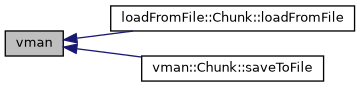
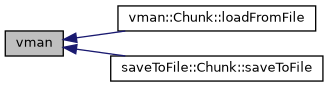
  digraph {
    rankdir=LR
    node [color=black fontname=Helvetica fontsize=10 shape=record]
    edge [color=midnightblue dir=back fontname=Helvetica fontsize=10 labelfontname=Helvetica labelfontsize=10 style=solid]
    n1 [fillcolor=grey75 fontcolor=black height=0.2 label=vman style=filled width=0.4]
-   n2 [height=0.2 label="loadFromFile::Chunk::loadFromFile" width=0.4]
-   n3 [height=0.2 label="vman::Chunk::saveToFile" width=0.4]
+   n2 [height=0.2 label="vman::Chunk::loadFromFile" width=0.4]
+   n3 [height=0.2 label="saveToFile::Chunk::saveToFile" width=0.4]
    n1 -> n2
    n1 -> n3
  }
